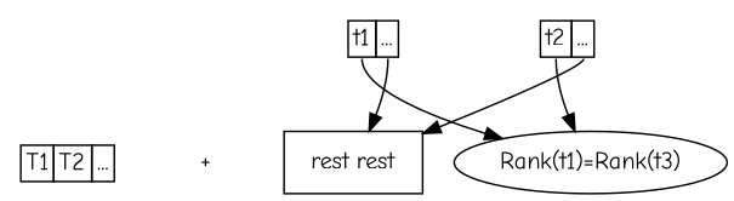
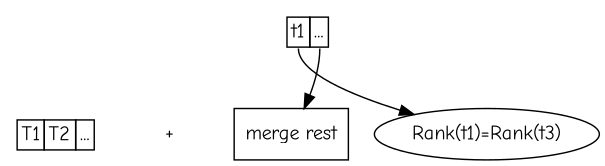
  digraph {
    fontname="Comic Neue"
    node [fontname="Comic Neue" shape=plaintext]
    edge [fontname="Comic Neue" tailport=ts]
    n1 [label=<<table BORDER="0" CELLBORDER="1" CELLSPACING="0">        <tr><td>T1</td><td>T2</td><td>...</td></tr></table>>]
    n2 [label="+"]
-   n3 [label="rest rest" shape=box]
+   n3 [label="merge rest" shape=box]
    n4 [label=<<table BORDER="0" CELLBORDER="1" CELLSPACING="0">        <tr><td port="head">t1</td><td port="ts">...</td></tr></table>>]
    n5 [label="Rank(t1)=Rank(t3)" shape=ellipse]
-   n6 [label=<<table BORDER="0" CELLBORDER="1" CELLSPACING="0">        <tr><td port="head">t2</td><td port="ts">...</td></tr></table>>]
    subgraph sub_1 {
      rank=same
      n1
      n2
      n3
    }
    n1 -> n2 [style=invis tailport=""]
    n4 -> n3
    n4 -> n5 [tailport=head]
-   n6 -> n3
-   n6 -> n5 [tailport=head]
  }
